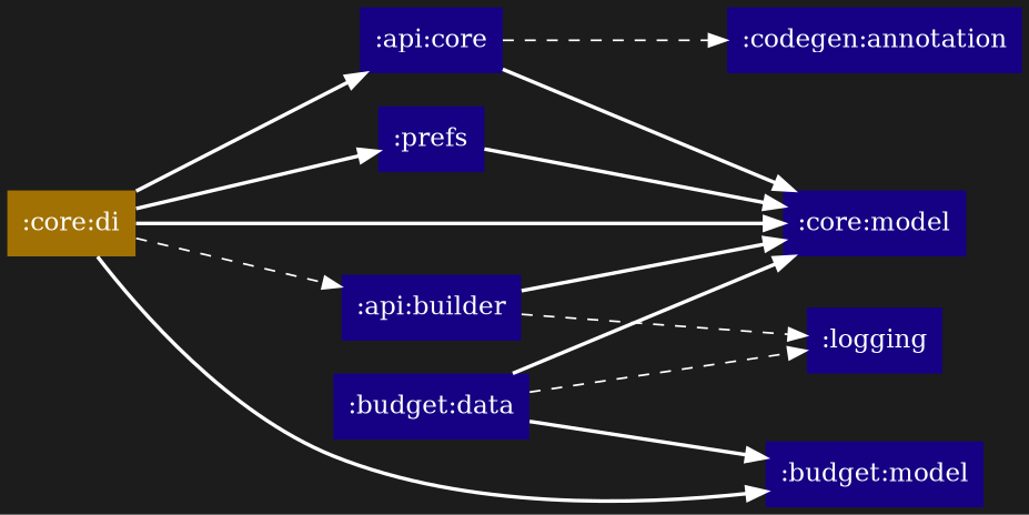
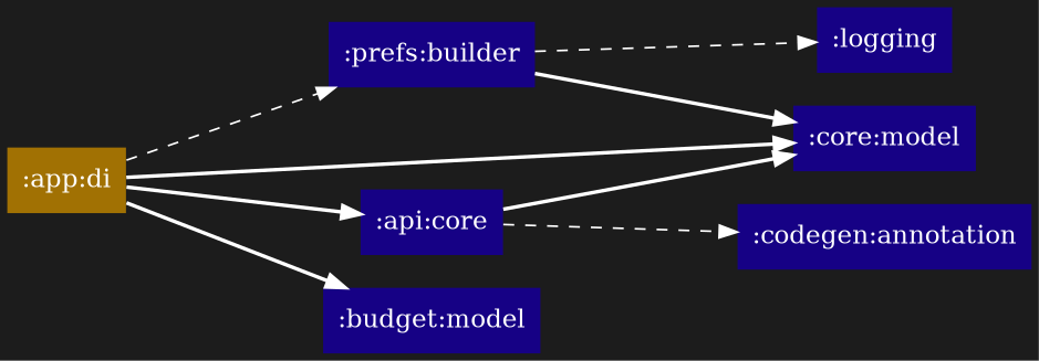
  digraph {
    bgcolor="#1c1c1c"
    rankdir=LR
    ranksep=1.5
    node [color=transparent fillcolor="#160185" fontcolor=white shape=box style=filled]
    edge [arrowhead=normal color=white style=bold]
-   ":api:builder"
+   ":api:builder" [label=":prefs:builder"]
    ":core:model"
    ":logging"
    n4 [label=":api:core"]
    ":codegen:annotation"
-   ":app:di" [fillcolor="#a17103" label=":core:di"]
+   ":app:di" [fillcolor="#a17103"]
    ":budget:model"
-   ":prefs"
-   ":budget:data"
    ":api:builder" -> ":core:model"
    ":api:builder" -> ":logging" [style=dashed]
    n4 -> ":core:model"
    n4 -> ":codegen:annotation" [style=dashed]
    ":app:di" -> ":api:builder" [style=dashed]
    ":app:di" -> ":core:model"
    ":app:di" -> n4
    ":app:di" -> ":budget:model"
-   ":app:di" -> ":prefs"
-   ":prefs" -> ":core:model"
-   ":budget:data" -> ":core:model"
-   ":budget:data" -> ":logging" [style=dashed]
-   ":budget:data" -> ":budget:model"
  }
